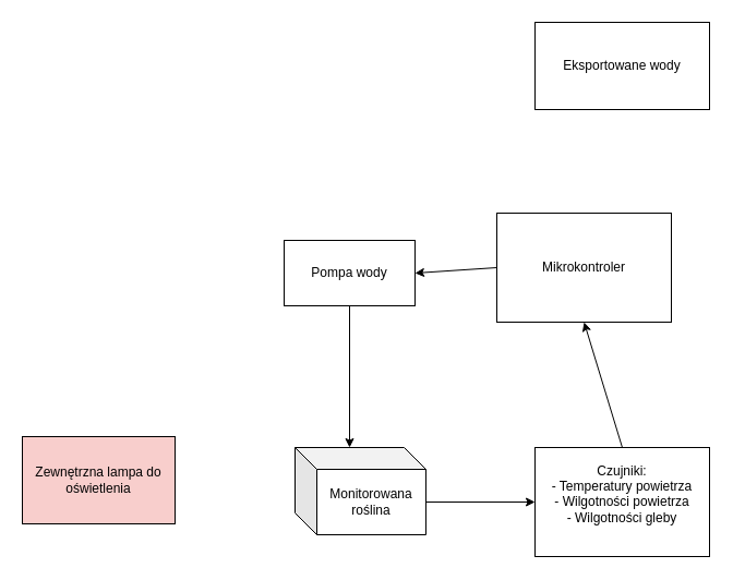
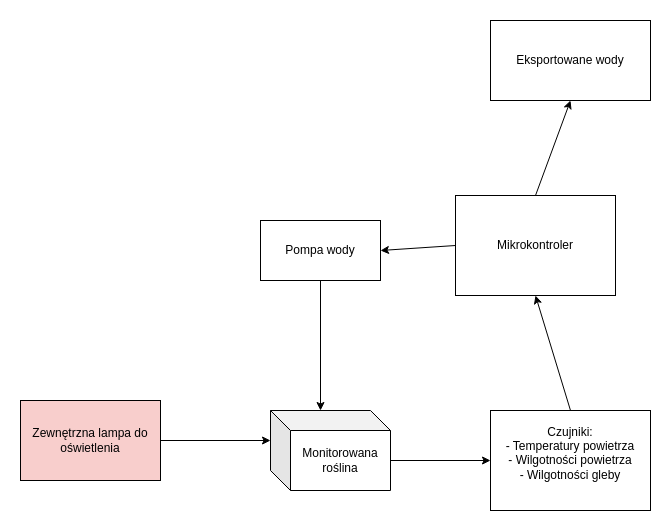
  <mxCell id="0" />
  <mxCell id="1" parent="0" />
  <mxCell id="2" value="Mikrokontroler" style="rounded=0;whiteSpace=wrap;html=1;" vertex="1" parent="1"><mxGeometry x="455" y="195" width="160" height="100" as="geometry" /></mxCell>
  <mxCell id="3" value="Monitorowana roślina" style="shape=cube;whiteSpace=wrap;html=1;boundedLbl=1;backgroundOutline=1;darkOpacity=0.05;darkOpacity2=0.1;" vertex="1" parent="1"><mxGeometry x="270" y="410" width="120" height="80" as="geometry" /></mxCell>
  <mxCell id="4" value="&lt;div&gt;Czujniki:&lt;/div&gt;&lt;div&gt;- Temperatury powietrza&lt;br&gt;&lt;/div&gt;&lt;div&gt;- Wilgotności powietrza&lt;/div&gt;&lt;div&gt;- Wilgotności gleby&lt;br&gt;&lt;/div&gt;&lt;div&gt;&lt;br&gt;&lt;/div&gt;" style="rounded=0;whiteSpace=wrap;html=1;" vertex="1" parent="1"><mxGeometry x="490" y="410" width="160" height="100" as="geometry" /></mxCell>
  <mxCell id="5" value="" style="endArrow=classic;html=1;rounded=0;exitX=0;exitY=0;exitDx=120;exitDy=50;exitPerimeter=0;entryX=0;entryY=0.5;entryDx=0;entryDy=0;" edge="1" parent="1" source="3" target="4"><mxGeometry width="50" height="50" relative="1" as="geometry"><mxPoint x="430" y="310" as="sourcePoint" /><mxPoint x="480" y="260" as="targetPoint" /></mxGeometry></mxCell>
  <mxCell id="6" value="" style="endArrow=classic;html=1;rounded=0;entryX=0.5;entryY=1;entryDx=0;entryDy=0;exitX=0.5;exitY=0;exitDx=0;exitDy=0;" edge="1" parent="1" source="4" target="2"><mxGeometry width="50" height="50" relative="1" as="geometry"><mxPoint x="540" y="370" as="sourcePoint" /><mxPoint x="580" y="310" as="targetPoint" /></mxGeometry></mxCell>
  <mxCell id="7" value="Pompa wody" style="rounded=0;whiteSpace=wrap;html=1;" vertex="1" parent="1"><mxGeometry x="260" y="220" width="120" height="60" as="geometry" /></mxCell>
  <mxCell id="8" value="" style="endArrow=classic;html=1;rounded=0;exitX=0.5;exitY=1;exitDx=0;exitDy=0;entryX=0;entryY=0;entryDx=50;entryDy=0;entryPerimeter=0;" edge="1" parent="1" source="7" target="3"><mxGeometry width="50" height="50" relative="1" as="geometry"><mxPoint x="430" y="310" as="sourcePoint" /><mxPoint x="480" y="260" as="targetPoint" /></mxGeometry></mxCell>
  <mxCell id="9" value="" style="endArrow=classic;html=1;rounded=0;exitX=0;exitY=0.5;exitDx=0;exitDy=0;entryX=1;entryY=0.5;entryDx=0;entryDy=0;" edge="1" parent="1" source="2" target="7"><mxGeometry width="50" height="50" relative="1" as="geometry"><mxPoint x="430" y="310" as="sourcePoint" /><mxPoint x="480" y="260" as="targetPoint" /></mxGeometry></mxCell>
  <mxCell id="10" value="Eksportowane wody" style="rounded=0;whiteSpace=wrap;html=1;" vertex="1" parent="1"><mxGeometry x="490" y="20" width="160" height="80" as="geometry" /></mxCell>
+ <mxCell id="11" value="" style="endArrow=classic;html=1;rounded=0;exitX=0.5;exitY=0;exitDx=0;exitDy=0;entryX=0.5;entryY=1;entryDx=0;entryDy=0;" edge="1" parent="1" source="2" target="10"><mxGeometry width="50" height="50" relative="1" as="geometry"><mxPoint x="550" y="170" as="sourcePoint" /><mxPoint x="600" y="120" as="targetPoint" /></mxGeometry></mxCell>
  <mxCell id="12" value="Zewnętrzna lampa do oświetlenia" style="rounded=0;whiteSpace=wrap;html=1;fillColor=#f8cecc;" vertex="1" parent="1"><mxGeometry x="20" y="400" width="140" height="80" as="geometry" /></mxCell>
+ <mxCell id="13" value="" style="endArrow=classic;html=1;rounded=0;exitX=1;exitY=0.5;exitDx=0;exitDy=0;entryX=0;entryY=0;entryDx=0;entryDy=30;entryPerimeter=0;" edge="1" parent="1" source="12" target="3"><mxGeometry width="50" height="50" relative="1" as="geometry"><mxPoint x="170" y="450" as="sourcePoint" /><mxPoint x="230" y="480" as="targetPoint" /></mxGeometry></mxCell>
